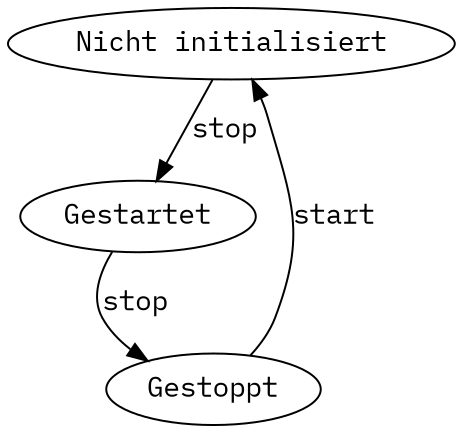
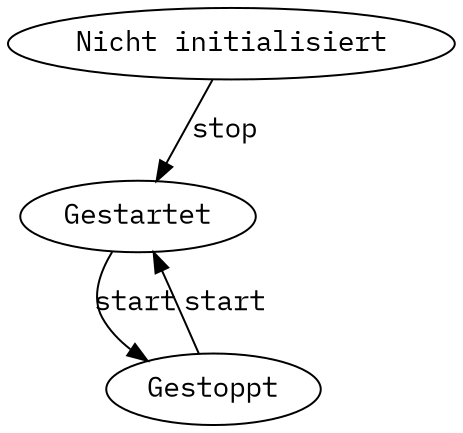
  digraph {
    fontname="IBM Plex Mono"
    node [fontname="IBM Plex Mono"]
    edge [fontname="IBM Plex Mono"]
    n1 [label="Nicht initialisiert"]
    n2 [label=Gestartet]
    n3 [label=Gestoppt]
    n1 -> n2 [label=stop]
-   n2 -> n3 [label=stop]
-   n3 -> n1 [label=start]
+   n2 -> n3 [label=start]
+   n3 -> n2 [label=start]
  }
